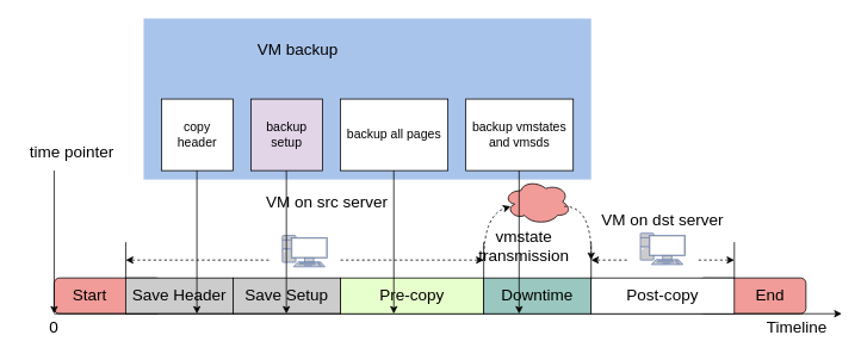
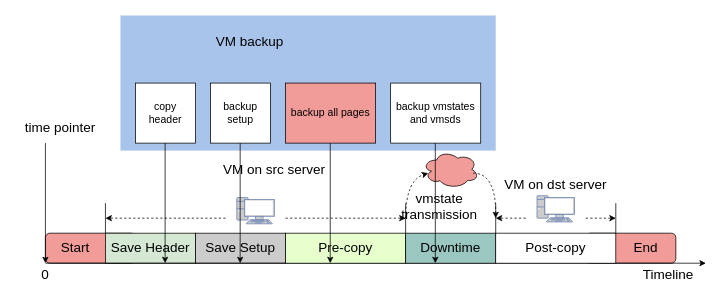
  <mxCell id="0" />
  <mxCell id="1" parent="0" />
  <mxCell id="2" value="" style="rounded=0;whiteSpace=wrap;html=1;fontSize=18;fillColor=#A9C4EB;dashed=1;strokeColor=none;" parent="1" vertex="1"><mxGeometry x="160" y="20" width="500" height="180" as="geometry" /></mxCell>
  <mxCell id="3" value="" style="rounded=1;whiteSpace=wrap;html=1;fontSize=18;fillColor=#F19C99;" parent="1" vertex="1"><mxGeometry x="780" y="310" width="120" height="40" as="geometry" /></mxCell>
  <mxCell id="4" value="" style="rounded=1;whiteSpace=wrap;html=1;fillColor=#F19C99;" parent="1" vertex="1"><mxGeometry x="60" y="310" width="120" height="40" as="geometry" /></mxCell>
  <mxCell id="5" value="&lt;font style=&quot;font-size: 18px;&quot;&gt;Start&lt;/font&gt;" style="text;html=1;strokeColor=none;fillColor=none;align=center;verticalAlign=middle;whiteSpace=wrap;rounded=0;" parent="1" vertex="1"><mxGeometry x="70" y="315" width="60" height="30" as="geometry" /></mxCell>
- <mxCell id="6" value="Save Header" style="rounded=0;whiteSpace=wrap;html=1;fontSize=18;fillColor=#CCCCCC;" parent="1" vertex="1"><mxGeometry x="140" y="310" width="120" height="40" as="geometry" /></mxCell>
+ <mxCell id="6" value="Save Header" style="rounded=0;whiteSpace=wrap;html=1;fontSize=18;fillColor=#d5e8d4;" parent="1" vertex="1"><mxGeometry x="140" y="310" width="120" height="40" as="geometry" /></mxCell>
  <mxCell id="7" value="Save Setup" style="rounded=0;whiteSpace=wrap;html=1;fontSize=18;fillColor=#CCCCCC;" parent="1" vertex="1"><mxGeometry x="260" y="310" width="120" height="40" as="geometry" /></mxCell>
  <mxCell id="8" value="" style="endArrow=classic;html=1;rounded=0;fontSize=18;" parent="1" edge="1"><mxGeometry width="50" height="50" relative="1" as="geometry"><mxPoint x="60" y="350" as="sourcePoint" /><mxPoint x="940" y="350" as="targetPoint" /></mxGeometry></mxCell>
  <mxCell id="9" value="Pre-copy" style="rounded=0;whiteSpace=wrap;html=1;fontSize=18;fillColor=#E6FFCC;" parent="1" vertex="1"><mxGeometry x="380" y="310" width="160" height="40" as="geometry" /></mxCell>
  <mxCell id="10" value="Downtime" style="rounded=0;whiteSpace=wrap;html=1;fontSize=18;fillColor=#9AC7BF;" parent="1" vertex="1"><mxGeometry x="540" y="310" width="120" height="40" as="geometry" /></mxCell>
  <mxCell id="11" value="Post-copy" style="rounded=0;whiteSpace=wrap;html=1;fontSize=18;fillColor=#ffffff;" parent="1" vertex="1"><mxGeometry x="660" y="310" width="160" height="40" as="geometry" /></mxCell>
  <mxCell id="12" value="&lt;font style=&quot;font-size: 18px;&quot;&gt;End&lt;/font&gt;" style="text;html=1;strokeColor=none;fillColor=none;align=center;verticalAlign=middle;whiteSpace=wrap;rounded=0;" parent="1" vertex="1"><mxGeometry x="830" y="315" width="60" height="30" as="geometry" /></mxCell>
  <mxCell id="13" value="Timeline" style="text;html=1;strokeColor=none;fillColor=none;align=center;verticalAlign=middle;whiteSpace=wrap;rounded=0;fontSize=18;" parent="1" vertex="1"><mxGeometry x="840" y="350" width="100" height="30" as="geometry" /></mxCell>
  <mxCell id="14" value="" style="fontColor=#0066CC;verticalAlign=top;verticalLabelPosition=bottom;labelPosition=center;align=center;html=1;outlineConnect=0;fillColor=#CCCCCC;strokeColor=#6881B3;gradientColor=none;gradientDirection=north;strokeWidth=2;shape=mxgraph.networks.pc;fontSize=18;" parent="1" vertex="1"><mxGeometry x="315" y="262.5" width="50" height="35" as="geometry" /></mxCell>
  <mxCell id="15" value="" style="endArrow=none;html=1;rounded=0;fontSize=18;" parent="1" edge="1"><mxGeometry width="50" height="50" relative="1" as="geometry"><mxPoint x="140" y="310" as="sourcePoint" /><mxPoint x="140" y="270" as="targetPoint" /></mxGeometry></mxCell>
  <mxCell id="16" value="" style="endArrow=none;html=1;rounded=0;fontSize=18;" parent="1" edge="1"><mxGeometry width="50" height="50" relative="1" as="geometry"><mxPoint x="540" y="310" as="sourcePoint" /><mxPoint x="540" y="270" as="targetPoint" /></mxGeometry></mxCell>
  <mxCell id="17" value="VM on src server" style="text;html=1;strokeColor=none;fillColor=none;align=center;verticalAlign=middle;whiteSpace=wrap;rounded=0;fontSize=18;" parent="1" vertex="1"><mxGeometry x="285" y="210" width="160" height="30" as="geometry" /></mxCell>
  <mxCell id="18" value="" style="endArrow=classic;html=1;rounded=0;fontSize=18;dashed=1;" parent="1" edge="1"><mxGeometry width="50" height="50" relative="1" as="geometry"><mxPoint x="300" y="290" as="sourcePoint" /><mxPoint x="140" y="290" as="targetPoint" /></mxGeometry></mxCell>
  <mxCell id="19" value="" style="endArrow=classic;html=1;rounded=0;fontSize=18;dashed=1;" parent="1" edge="1"><mxGeometry width="50" height="50" relative="1" as="geometry"><mxPoint x="380" y="290" as="sourcePoint" /><mxPoint x="540" y="290" as="targetPoint" /></mxGeometry></mxCell>
  <mxCell id="20" value="" style="endArrow=none;html=1;rounded=0;fontSize=18;" parent="1" edge="1"><mxGeometry width="50" height="50" relative="1" as="geometry"><mxPoint x="660" y="310" as="sourcePoint" /><mxPoint x="660" y="270" as="targetPoint" /></mxGeometry></mxCell>
  <mxCell id="21" value="" style="endArrow=none;html=1;rounded=0;fontSize=18;" parent="1" edge="1"><mxGeometry width="50" height="50" relative="1" as="geometry"><mxPoint x="820" y="310" as="sourcePoint" /><mxPoint x="820" y="270" as="targetPoint" /></mxGeometry></mxCell>
  <mxCell id="22" value="" style="fontColor=#0066CC;verticalAlign=top;verticalLabelPosition=bottom;labelPosition=center;align=center;html=1;outlineConnect=0;fillColor=#CCCCCC;strokeColor=#6881B3;gradientColor=none;gradientDirection=north;strokeWidth=2;shape=mxgraph.networks.pc;fontSize=18;" parent="1" vertex="1"><mxGeometry x="715" y="260" width="50" height="35" as="geometry" /></mxCell>
  <mxCell id="23" value="" style="endArrow=classic;html=1;rounded=0;fontSize=18;dashed=1;" parent="1" edge="1"><mxGeometry width="50" height="50" relative="1" as="geometry"><mxPoint x="700" y="290" as="sourcePoint" /><mxPoint x="660" y="290" as="targetPoint" /></mxGeometry></mxCell>
  <mxCell id="24" value="" style="endArrow=classic;html=1;rounded=0;fontSize=18;dashed=1;" parent="1" edge="1"><mxGeometry width="50" height="50" relative="1" as="geometry"><mxPoint x="780" y="290" as="sourcePoint" /><mxPoint x="820" y="290" as="targetPoint" /></mxGeometry></mxCell>
  <mxCell id="25" value="VM on dst server" style="text;html=1;strokeColor=none;fillColor=none;align=center;verticalAlign=middle;whiteSpace=wrap;rounded=0;fontSize=18;" parent="1" vertex="1"><mxGeometry x="660" y="230" width="160" height="30" as="geometry" /></mxCell>
  <mxCell id="26" value="" style="ellipse;shape=cloud;whiteSpace=wrap;html=1;fontSize=18;fillColor=#F19C99;" parent="1" vertex="1"><mxGeometry x="562.5" y="200" width="75" height="50" as="geometry" /></mxCell>
  <mxCell id="27" value="" style="curved=1;endArrow=classic;html=1;rounded=0;fontSize=18;dashed=1;" parent="1" edge="1"><mxGeometry width="50" height="50" relative="1" as="geometry"><mxPoint x="540" y="290" as="sourcePoint" /><mxPoint x="570" y="230" as="targetPoint" /><Array as="points"><mxPoint x="540" y="240" /></Array></mxGeometry></mxCell>
  <mxCell id="28" value="" style="curved=1;endArrow=classic;html=1;rounded=0;dashed=1;fontSize=18;" parent="1" edge="1"><mxGeometry width="50" height="50" relative="1" as="geometry"><mxPoint x="630" y="230" as="sourcePoint" /><mxPoint x="660" y="290" as="targetPoint" /><Array as="points"><mxPoint x="660" y="230" /></Array></mxGeometry></mxCell>
  <mxCell id="29" value="vmstate transmission" style="text;html=1;strokeColor=none;fillColor=none;align=center;verticalAlign=middle;whiteSpace=wrap;rounded=0;fontSize=18;" parent="1" vertex="1"><mxGeometry x="555" y="260" width="60" height="30" as="geometry" /></mxCell>
  <mxCell id="30" value="&lt;font style=&quot;font-size: 18px;&quot;&gt;0&lt;/font&gt;" style="text;html=1;strokeColor=none;fillColor=none;align=center;verticalAlign=middle;whiteSpace=wrap;rounded=0;" parent="1" vertex="1"><mxGeometry x="30" y="350" width="60" height="30" as="geometry" /></mxCell>
  <mxCell id="31" value="time pointer" style="text;html=1;strokeColor=none;fillColor=none;align=center;verticalAlign=middle;whiteSpace=wrap;rounded=0;fontSize=18;" parent="1" vertex="1"><mxGeometry x="20" y="150" width="120" height="40" as="geometry" /></mxCell>
  <mxCell id="32" value="" style="endArrow=classic;html=1;rounded=0;fontSize=18;entryX=0;entryY=1;entryDx=0;entryDy=0;" parent="1" target="4" edge="1"><mxGeometry width="50" height="50" relative="1" as="geometry"><mxPoint x="60" y="190" as="sourcePoint" /><mxPoint x="110" y="180" as="targetPoint" /></mxGeometry></mxCell>
  <mxCell id="33" value="&lt;font style=&quot;font-size: 14px;&quot;&gt;copy &lt;br&gt;header&lt;/font&gt;" style="rounded=0;whiteSpace=wrap;html=1;" parent="1" vertex="1"><mxGeometry x="180" y="110" width="80" height="80" as="geometry" /></mxCell>
- <mxCell id="34" value="&lt;font style=&quot;font-size: 14px;&quot;&gt;backup&lt;br&gt;setup&lt;/font&gt;" style="rounded=0;whiteSpace=wrap;html=1;fillColor=#e1d5e7;" parent="1" vertex="1"><mxGeometry x="280" y="110" width="80" height="80" as="geometry" /></mxCell>
- <mxCell id="35" value="backup all pages" style="rounded=0;whiteSpace=wrap;html=1;fontSize=14;" parent="1" vertex="1"><mxGeometry x="380" y="110" width="120" height="80" as="geometry" /></mxCell>
+ <mxCell id="34" value="&lt;font style=&quot;font-size: 14px;&quot;&gt;backup&lt;br&gt;setup&lt;/font&gt;" style="rounded=0;whiteSpace=wrap;html=1;" parent="1" vertex="1"><mxGeometry x="280" y="110" width="80" height="80" as="geometry" /></mxCell>
+ <mxCell id="35" value="backup all pages" style="rounded=0;whiteSpace=wrap;html=1;fontSize=14;fillColor=#f19c99;" parent="1" vertex="1"><mxGeometry x="380" y="110" width="120" height="80" as="geometry" /></mxCell>
  <mxCell id="36" value="backup vmstates and vmsds" style="rounded=0;whiteSpace=wrap;html=1;fontSize=14;" parent="1" vertex="1"><mxGeometry x="520" y="110" width="120" height="80" as="geometry" /></mxCell>
  <mxCell id="37" value="" style="endArrow=classic;html=1;rounded=0;fontSize=18;entryX=0;entryY=1;entryDx=0;entryDy=0;" parent="1" edge="1"><mxGeometry width="50" height="50" relative="1" as="geometry"><mxPoint x="219.5" y="190" as="sourcePoint" /><mxPoint x="219.5" y="350" as="targetPoint" /></mxGeometry></mxCell>
  <mxCell id="38" value="" style="endArrow=classic;html=1;rounded=0;fontSize=18;entryX=0;entryY=1;entryDx=0;entryDy=0;" parent="1" edge="1"><mxGeometry width="50" height="50" relative="1" as="geometry"><mxPoint x="319.5" y="190" as="sourcePoint" /><mxPoint x="319.5" y="350" as="targetPoint" /></mxGeometry></mxCell>
  <mxCell id="39" value="" style="endArrow=classic;html=1;rounded=0;fontSize=18;entryX=0;entryY=1;entryDx=0;entryDy=0;" parent="1" edge="1"><mxGeometry width="50" height="50" relative="1" as="geometry"><mxPoint x="439.5" y="190" as="sourcePoint" /><mxPoint x="439.5" y="350" as="targetPoint" /></mxGeometry></mxCell>
  <mxCell id="40" value="" style="endArrow=classic;html=1;rounded=0;fontSize=18;entryX=0;entryY=1;entryDx=0;entryDy=0;" parent="1" edge="1"><mxGeometry width="50" height="50" relative="1" as="geometry"><mxPoint x="579.5" y="190" as="sourcePoint" /><mxPoint x="579.5" y="350" as="targetPoint" /></mxGeometry></mxCell>
  <mxCell id="41" value="VM backup" style="text;html=1;strokeColor=none;fillColor=none;align=center;verticalAlign=middle;whiteSpace=wrap;rounded=0;dashed=1;fontSize=18;" parent="1" vertex="1"><mxGeometry x="260" y="40" width="145" height="30" as="geometry" /></mxCell>
